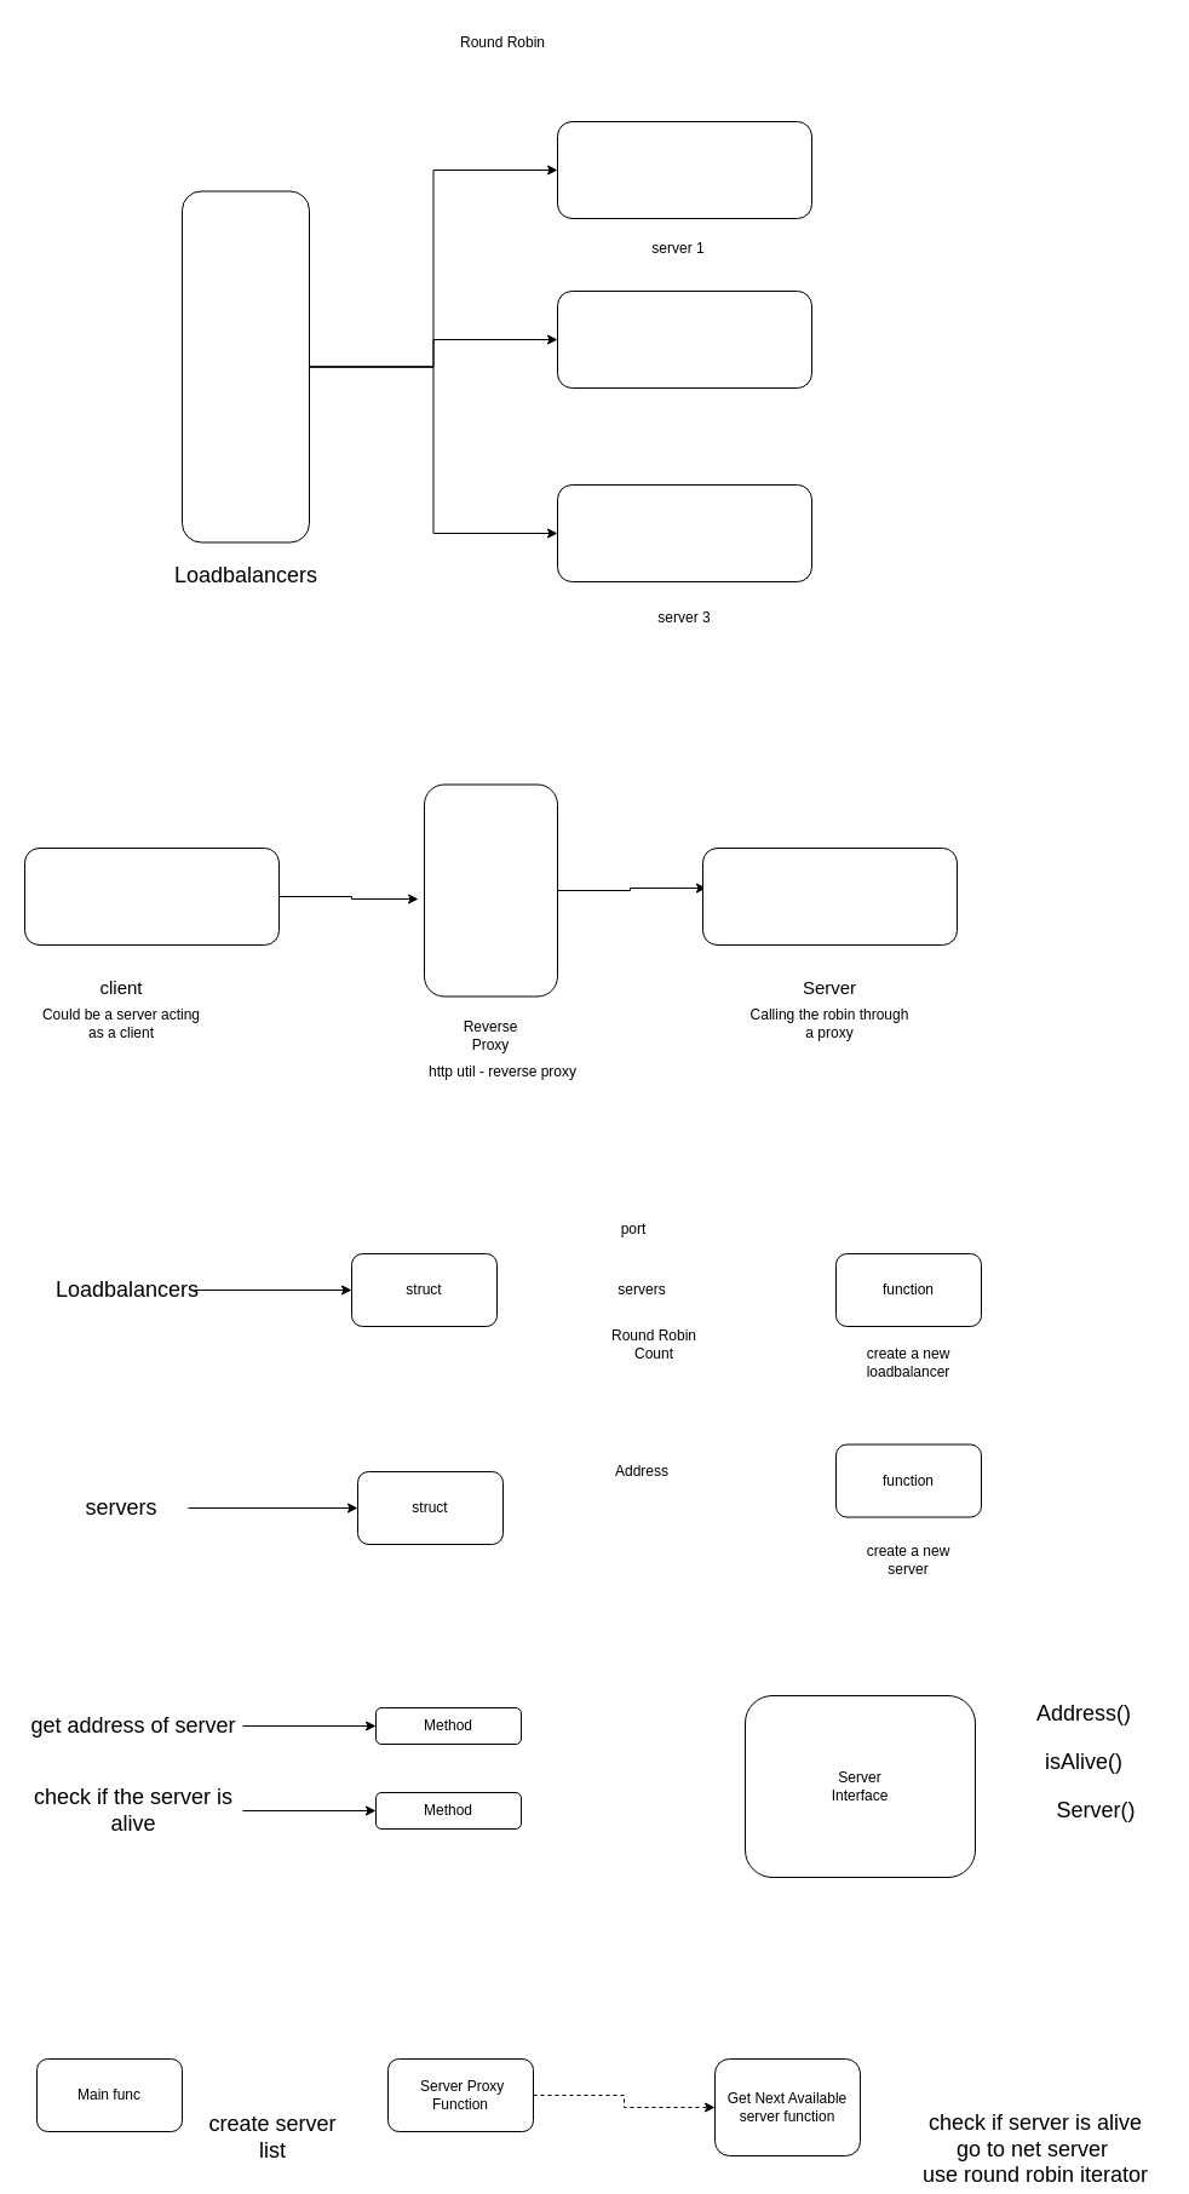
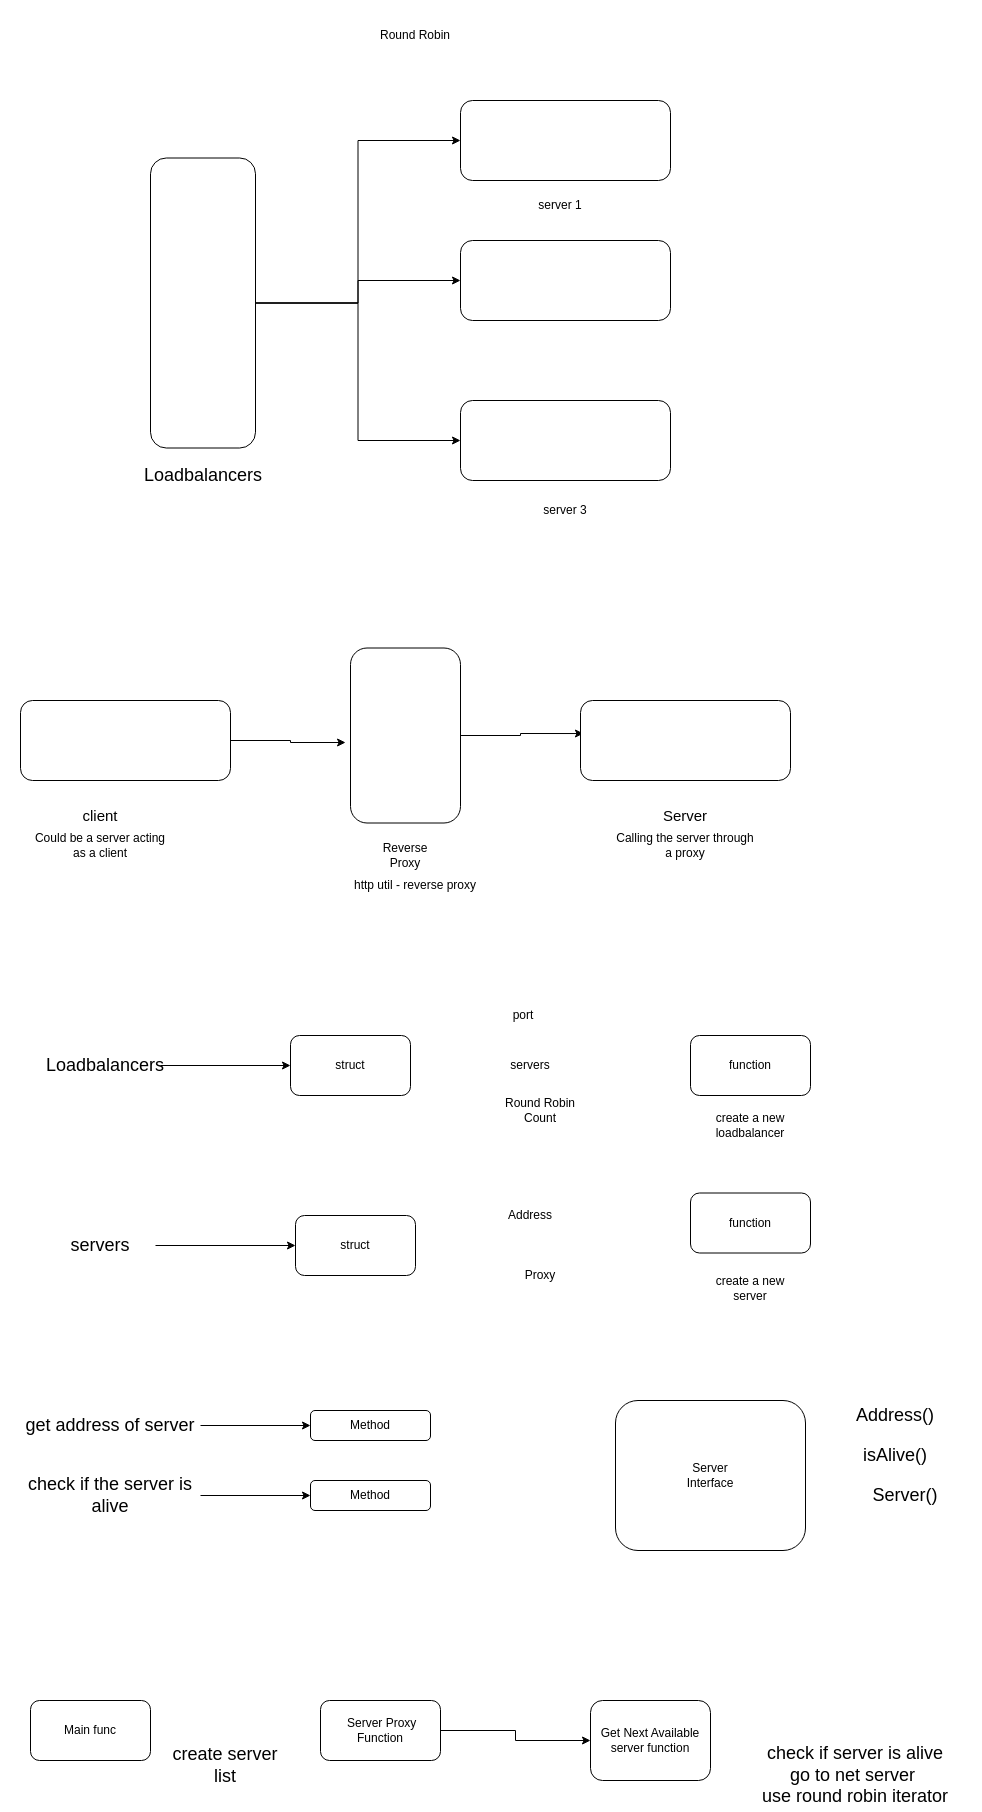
  <mxCell id="0" />
  <mxCell id="1" parent="0" />
  <mxCell id="2" style="edgeStyle=orthogonalEdgeStyle;rounded=0;orthogonalLoop=1;jettySize=auto;html=1;entryX=0;entryY=0.5;entryDx=0;entryDy=0;" edge="1" parent="1" source="5" target="6"><mxGeometry relative="1" as="geometry" /></mxCell>
  <mxCell id="3" style="edgeStyle=orthogonalEdgeStyle;rounded=0;orthogonalLoop=1;jettySize=auto;html=1;" edge="1" parent="1" source="5" target="7"><mxGeometry relative="1" as="geometry" /></mxCell>
  <mxCell id="4" style="edgeStyle=orthogonalEdgeStyle;rounded=0;orthogonalLoop=1;jettySize=auto;html=1;" edge="1" parent="1" source="5" target="8"><mxGeometry relative="1" as="geometry" /></mxCell>
  <mxCell id="5" value="" style="rounded=1;whiteSpace=wrap;html=1;rotation=90;labelBackgroundColor=#66FF66;" vertex="1" parent="1"><mxGeometry x="57.5" y="250" width="290" height="105" as="geometry" /></mxCell>
  <mxCell id="6" value="" style="rounded=1;whiteSpace=wrap;html=1;" vertex="1" parent="1"><mxGeometry x="460" y="100" width="210" height="80" as="geometry" /></mxCell>
  <mxCell id="7" value="" style="rounded=1;whiteSpace=wrap;html=1;" vertex="1" parent="1"><mxGeometry x="460" y="240" width="210" height="80" as="geometry" /></mxCell>
  <mxCell id="8" value="" style="rounded=1;whiteSpace=wrap;html=1;" vertex="1" parent="1"><mxGeometry x="460" y="400" width="210" height="80" as="geometry" /></mxCell>
  <mxCell id="9" value="Loadbalancers" style="text;html=1;strokeColor=none;fillColor=none;align=center;verticalAlign=middle;whiteSpace=wrap;rounded=0;fontSize=18;" vertex="1" parent="1"><mxGeometry x="147.5" y="460" width="110" height="30" as="geometry" /></mxCell>
  <mxCell id="10" value="server 1" style="text;html=1;strokeColor=none;fillColor=none;align=center;verticalAlign=middle;whiteSpace=wrap;rounded=0;" vertex="1" parent="1"><mxGeometry x="530" y="190" width="60" height="30" as="geometry" /></mxCell>
  <mxCell id="11" value="server 3" style="text;html=1;strokeColor=none;fillColor=none;align=center;verticalAlign=middle;whiteSpace=wrap;rounded=0;" vertex="1" parent="1"><mxGeometry x="535" y="495" width="60" height="30" as="geometry" /></mxCell>
  <mxCell id="12" value="Round Robin" style="text;html=1;strokeColor=none;fillColor=none;align=center;verticalAlign=middle;whiteSpace=wrap;rounded=0;" vertex="1" parent="1"><mxGeometry x="290" y="20" width="250" height="30" as="geometry" /></mxCell>
  <mxCell id="13" style="edgeStyle=orthogonalEdgeStyle;rounded=0;orthogonalLoop=1;jettySize=auto;html=1;entryX=0.014;entryY=0.413;entryDx=0;entryDy=0;entryPerimeter=0;" edge="1" parent="1" source="14" target="17"><mxGeometry relative="1" as="geometry" /></mxCell>
  <mxCell id="14" value="" style="rounded=1;whiteSpace=wrap;html=1;rotation=90;" vertex="1" parent="1"><mxGeometry x="317.5" y="680" width="175" height="110" as="geometry" /></mxCell>
  <mxCell id="15" style="edgeStyle=orthogonalEdgeStyle;rounded=0;orthogonalLoop=1;jettySize=auto;html=1;entryX=0.54;entryY=1.045;entryDx=0;entryDy=0;entryPerimeter=0;" edge="1" parent="1" source="16" target="14"><mxGeometry relative="1" as="geometry" /></mxCell>
  <mxCell id="16" value="" style="rounded=1;whiteSpace=wrap;html=1;" vertex="1" parent="1"><mxGeometry x="20" y="700" width="210" height="80" as="geometry" /></mxCell>
  <mxCell id="17" value="" style="rounded=1;whiteSpace=wrap;html=1;" vertex="1" parent="1"><mxGeometry x="580" y="700" width="210" height="80" as="geometry" /></mxCell>
  <mxCell id="18" value="client" style="text;html=1;strokeColor=none;fillColor=none;align=center;verticalAlign=middle;whiteSpace=wrap;rounded=0;fontSize=15;" vertex="1" parent="1"><mxGeometry x="70" y="800" width="60" height="30" as="geometry" /></mxCell>
  <mxCell id="19" value="Could be a server acting as a client" style="text;html=1;strokeColor=none;fillColor=none;align=center;verticalAlign=middle;whiteSpace=wrap;rounded=0;" vertex="1" parent="1"><mxGeometry x="30" y="830" width="140" height="30" as="geometry" /></mxCell>
- <mxCell id="20" value="Calling the robin through a proxy" style="text;html=1;strokeColor=none;fillColor=none;align=center;verticalAlign=middle;whiteSpace=wrap;rounded=0;" vertex="1" parent="1"><mxGeometry x="615" y="830" width="140" height="30" as="geometry" /></mxCell>
+ <mxCell id="20" value="Calling the server through a proxy" style="text;html=1;strokeColor=none;fillColor=none;align=center;verticalAlign=middle;whiteSpace=wrap;rounded=0;" vertex="1" parent="1"><mxGeometry x="615" y="830" width="140" height="30" as="geometry" /></mxCell>
  <mxCell id="21" value="Server" style="text;html=1;strokeColor=none;fillColor=none;align=center;verticalAlign=middle;whiteSpace=wrap;rounded=0;fontSize=15;" vertex="1" parent="1"><mxGeometry x="655" y="800" width="60" height="30" as="geometry" /></mxCell>
  <mxCell id="22" value="Reverse Proxy" style="text;html=1;strokeColor=none;fillColor=none;align=center;verticalAlign=middle;whiteSpace=wrap;rounded=0;" vertex="1" parent="1"><mxGeometry x="375" y="840" width="60" height="30" as="geometry" /></mxCell>
  <mxCell id="23" value="http util - reverse proxy" style="text;html=1;strokeColor=none;fillColor=none;align=center;verticalAlign=middle;whiteSpace=wrap;rounded=0;" vertex="1" parent="1"><mxGeometry x="345" y="870" width="140" height="30" as="geometry" /></mxCell>
  <mxCell id="24" style="edgeStyle=orthogonalEdgeStyle;rounded=0;orthogonalLoop=1;jettySize=auto;html=1;" edge="1" parent="1" source="25" target="26"><mxGeometry relative="1" as="geometry" /></mxCell>
  <mxCell id="25" value="Loadbalancers" style="text;html=1;strokeColor=none;fillColor=none;align=center;verticalAlign=middle;whiteSpace=wrap;rounded=0;fontSize=18;" vertex="1" parent="1"><mxGeometry x="50" y="1050" width="110" height="30" as="geometry" /></mxCell>
  <mxCell id="26" value="struct" style="rounded=1;whiteSpace=wrap;html=1;" vertex="1" parent="1"><mxGeometry x="290" y="1035" width="120" height="60" as="geometry" /></mxCell>
  <mxCell id="27" value="port" style="text;html=1;strokeColor=none;fillColor=none;align=center;verticalAlign=middle;whiteSpace=wrap;rounded=0;" vertex="1" parent="1"><mxGeometry x="492.5" y="1000" width="60" height="30" as="geometry" /></mxCell>
  <mxCell id="28" value="servers" style="text;html=1;strokeColor=none;fillColor=none;align=center;verticalAlign=middle;whiteSpace=wrap;rounded=0;" vertex="1" parent="1"><mxGeometry x="500" y="1050" width="60" height="30" as="geometry" /></mxCell>
  <mxCell id="29" value="Round Robin Count" style="text;html=1;strokeColor=none;fillColor=none;align=center;verticalAlign=middle;whiteSpace=wrap;rounded=0;" vertex="1" parent="1"><mxGeometry x="500" y="1095" width="80" height="30" as="geometry" /></mxCell>
  <mxCell id="30" value="function" style="rounded=1;whiteSpace=wrap;html=1;" vertex="1" parent="1"><mxGeometry x="690" y="1035" width="120" height="60" as="geometry" /></mxCell>
  <mxCell id="31" value="create a new loadbalancer" style="text;html=1;strokeColor=none;fillColor=none;align=center;verticalAlign=middle;whiteSpace=wrap;rounded=0;" vertex="1" parent="1"><mxGeometry x="710" y="1110" width="80" height="30" as="geometry" /></mxCell>
  <mxCell id="32" style="edgeStyle=orthogonalEdgeStyle;rounded=0;orthogonalLoop=1;jettySize=auto;html=1;entryX=0;entryY=0.5;entryDx=0;entryDy=0;" edge="1" parent="1" source="33" target="34"><mxGeometry relative="1" as="geometry" /></mxCell>
  <mxCell id="33" value="servers" style="text;html=1;strokeColor=none;fillColor=none;align=center;verticalAlign=middle;whiteSpace=wrap;rounded=0;fontSize=18;" vertex="1" parent="1"><mxGeometry x="45" y="1230" width="110" height="30" as="geometry" /></mxCell>
  <mxCell id="34" value="struct" style="rounded=1;whiteSpace=wrap;html=1;" vertex="1" parent="1"><mxGeometry x="295" y="1215" width="120" height="60" as="geometry" /></mxCell>
  <mxCell id="35" value="Address" style="text;html=1;strokeColor=none;fillColor=none;align=center;verticalAlign=middle;whiteSpace=wrap;rounded=0;" vertex="1" parent="1"><mxGeometry x="500" y="1200" width="60" height="30" as="geometry" /></mxCell>
+ <mxCell id="36" value="Proxy" style="text;html=1;strokeColor=none;fillColor=none;align=center;verticalAlign=middle;whiteSpace=wrap;rounded=0;" vertex="1" parent="1"><mxGeometry x="510" y="1260" width="60" height="30" as="geometry" /></mxCell>
  <mxCell id="37" value="function" style="rounded=1;whiteSpace=wrap;html=1;" vertex="1" parent="1"><mxGeometry x="690" y="1192.5" width="120" height="60" as="geometry" /></mxCell>
  <mxCell id="38" value="create a new server" style="text;html=1;strokeColor=none;fillColor=none;align=center;verticalAlign=middle;whiteSpace=wrap;rounded=0;" vertex="1" parent="1"><mxGeometry x="710" y="1277.5" width="80" height="20" as="geometry" /></mxCell>
  <mxCell id="39" value="Method" style="rounded=1;whiteSpace=wrap;html=1;" vertex="1" parent="1"><mxGeometry x="310" y="1410" width="120" height="30" as="geometry" /></mxCell>
  <mxCell id="40" value="Method" style="rounded=1;whiteSpace=wrap;html=1;" vertex="1" parent="1"><mxGeometry x="310" y="1480" width="120" height="30" as="geometry" /></mxCell>
  <mxCell id="41" style="edgeStyle=orthogonalEdgeStyle;rounded=0;orthogonalLoop=1;jettySize=auto;html=1;entryX=0;entryY=0.5;entryDx=0;entryDy=0;" edge="1" parent="1" source="42" target="39"><mxGeometry relative="1" as="geometry" /></mxCell>
  <mxCell id="42" value="get address of server" style="text;html=1;strokeColor=none;fillColor=none;align=center;verticalAlign=middle;whiteSpace=wrap;rounded=0;fontSize=18;" vertex="1" parent="1"><mxGeometry x="20" y="1410" width="180" height="30" as="geometry" /></mxCell>
  <mxCell id="43" style="edgeStyle=orthogonalEdgeStyle;rounded=0;orthogonalLoop=1;jettySize=auto;html=1;entryX=0;entryY=0.5;entryDx=0;entryDy=0;" edge="1" parent="1" source="44" target="40"><mxGeometry relative="1" as="geometry" /></mxCell>
  <mxCell id="44" value="check if the server is alive" style="text;html=1;strokeColor=none;fillColor=none;align=center;verticalAlign=middle;whiteSpace=wrap;rounded=0;fontSize=18;" vertex="1" parent="1"><mxGeometry x="20" y="1480" width="180" height="30" as="geometry" /></mxCell>
  <mxCell id="45" value="Server&lt;br&gt;Interface" style="rounded=1;whiteSpace=wrap;html=1;" vertex="1" parent="1"><mxGeometry x="615" y="1400" width="190" height="150" as="geometry" /></mxCell>
  <mxCell id="46" value="Address()" style="text;html=1;strokeColor=none;fillColor=none;align=center;verticalAlign=middle;whiteSpace=wrap;rounded=0;fontSize=18;" vertex="1" parent="1"><mxGeometry x="840" y="1400" width="110" height="30" as="geometry" /></mxCell>
  <mxCell id="47" value="isAlive()" style="text;html=1;strokeColor=none;fillColor=none;align=center;verticalAlign=middle;whiteSpace=wrap;rounded=0;fontSize=18;" vertex="1" parent="1"><mxGeometry x="840" y="1440" width="110" height="30" as="geometry" /></mxCell>
  <mxCell id="48" value="Server()" style="text;html=1;strokeColor=none;fillColor=none;align=center;verticalAlign=middle;whiteSpace=wrap;rounded=0;fontSize=18;" vertex="1" parent="1"><mxGeometry x="850" y="1480" width="110" height="30" as="geometry" /></mxCell>
  <mxCell id="49" value="Main func" style="rounded=1;whiteSpace=wrap;html=1;" vertex="1" parent="1"><mxGeometry x="30" y="1700" width="120" height="60" as="geometry" /></mxCell>
- <mxCell id="50" style="edgeStyle=orthogonalEdgeStyle;rounded=0;orthogonalLoop=1;jettySize=auto;html=1;dashed=1;" edge="1" parent="1" source="51" target="52"><mxGeometry relative="1" as="geometry" /></mxCell>
+ <mxCell id="50" style="edgeStyle=orthogonalEdgeStyle;rounded=0;orthogonalLoop=1;jettySize=auto;html=1;" edge="1" parent="1" source="51" target="52"><mxGeometry relative="1" as="geometry" /></mxCell>
  <mxCell id="51" value="&amp;nbsp;Server Proxy Function" style="rounded=1;whiteSpace=wrap;html=1;" vertex="1" parent="1"><mxGeometry x="320" y="1700" width="120" height="60" as="geometry" /></mxCell>
  <mxCell id="52" value="Get Next Available&lt;br&gt;server function" style="rounded=1;whiteSpace=wrap;html=1;" vertex="1" parent="1"><mxGeometry x="590" y="1700" width="120" height="80" as="geometry" /></mxCell>
  <mxCell id="53" value="create server list" style="text;html=1;strokeColor=none;fillColor=none;align=center;verticalAlign=middle;whiteSpace=wrap;rounded=0;fontSize=18;" vertex="1" parent="1"><mxGeometry x="170" y="1750" width="110" height="30" as="geometry" /></mxCell>
  <mxCell id="54" value="check if server is alive&lt;br&gt;go to net server&amp;nbsp;&lt;br&gt;use round robin iterator" style="text;html=1;strokeColor=none;fillColor=none;align=center;verticalAlign=middle;whiteSpace=wrap;rounded=0;fontSize=18;" vertex="1" parent="1"><mxGeometry x="760" y="1760" width="190" height="30" as="geometry" /></mxCell>
